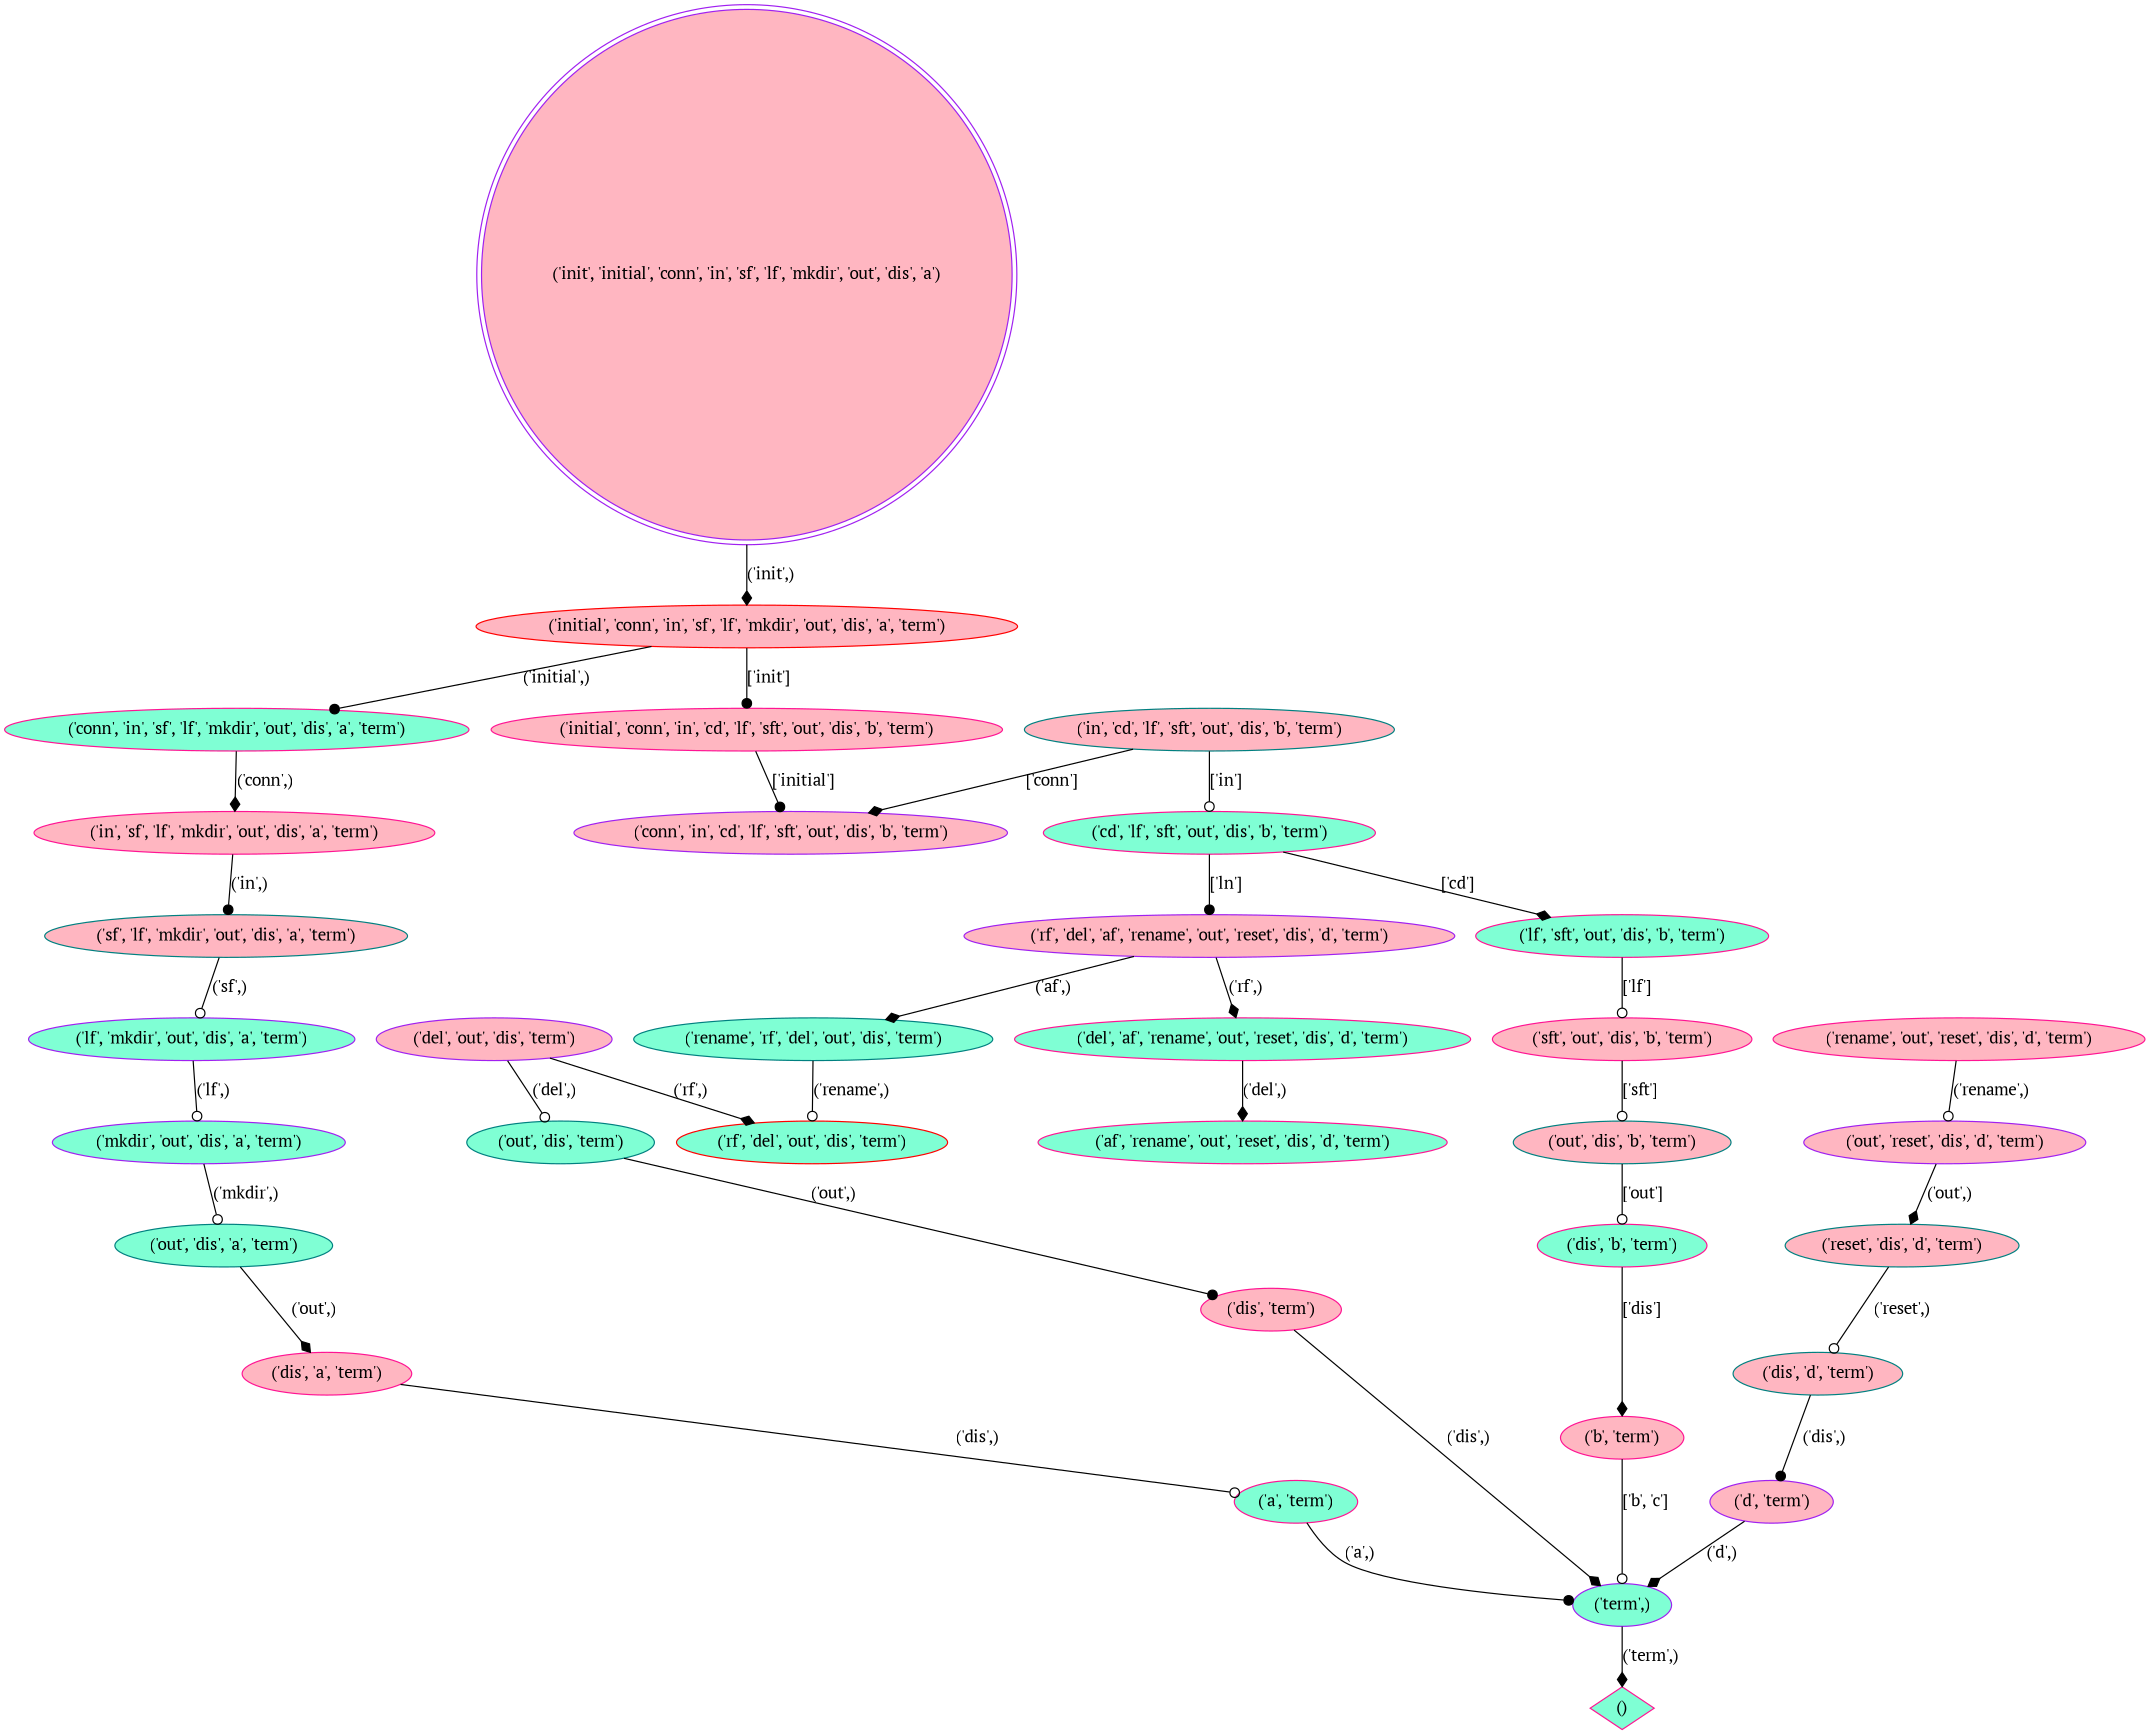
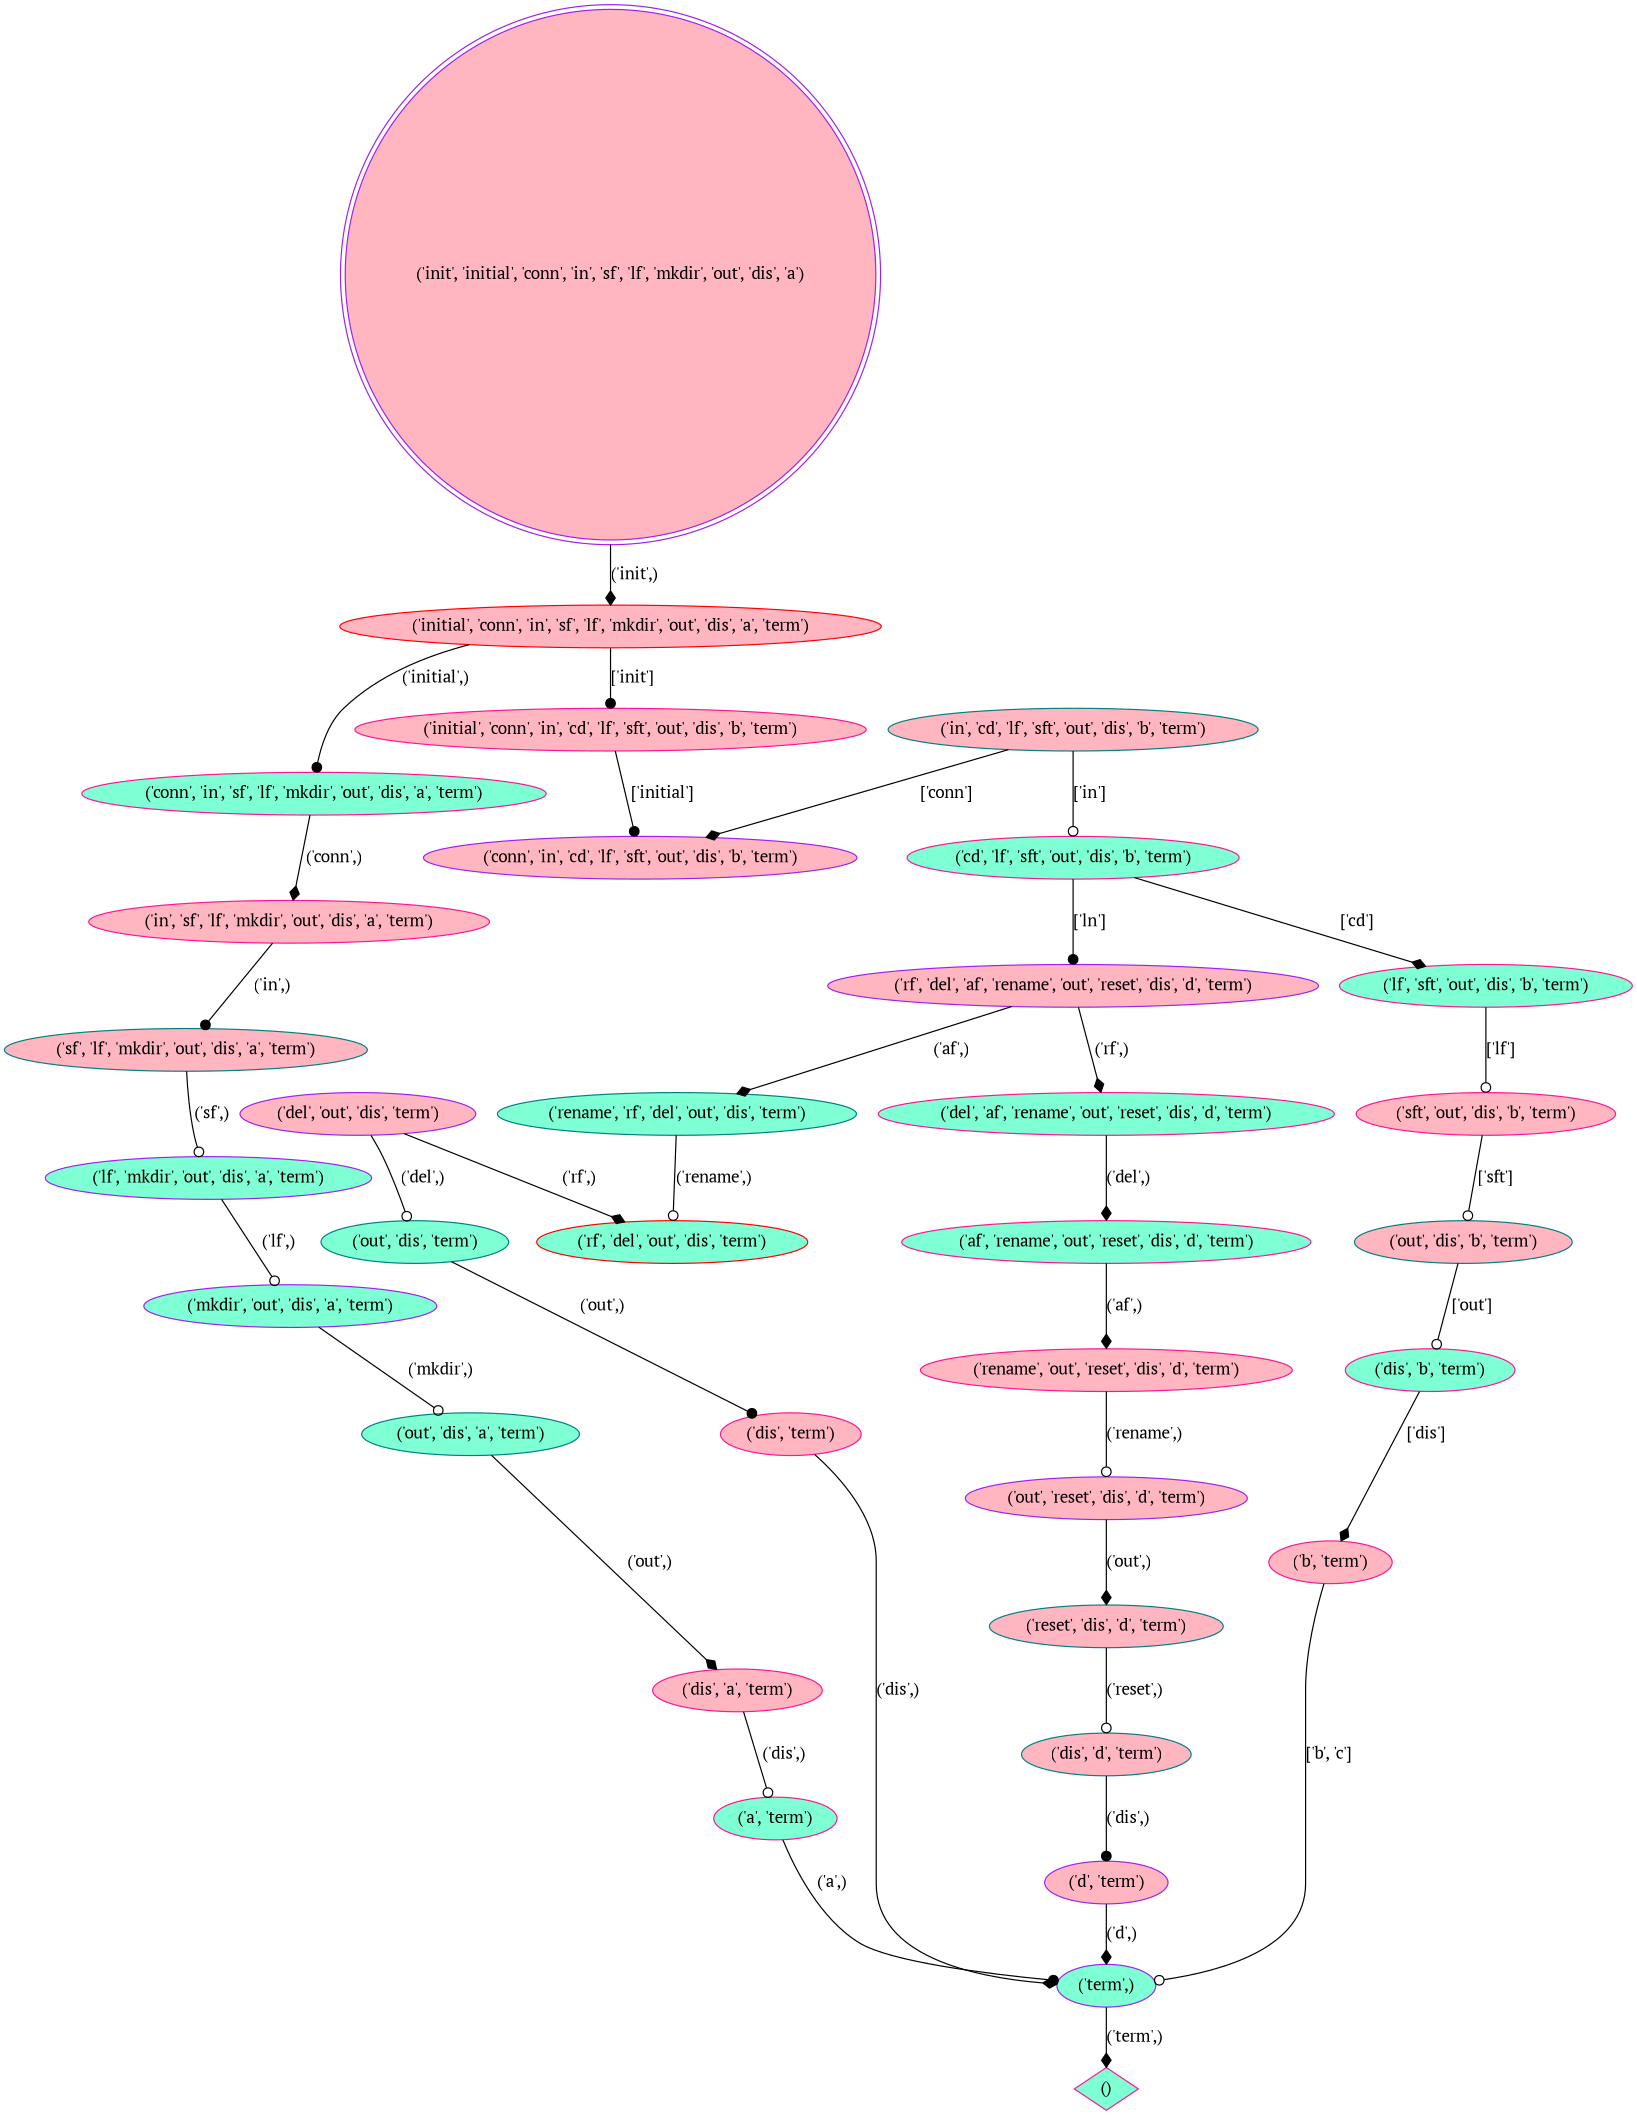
  strict digraph {
    fontname="PT Serif"
    node [color=deeppink fillcolor=lightpink fontname="PT Serif" style=filled]
    edge [arrowhead=diamond fontname="PT Serif" weight=1]
    n1 [color=purple label="('init', 'initial', 'conn', 'in', 'sf', 'lf', 'mkdir', 'out', 'dis', 'a')" shape=doublecircle]
    n2 [color=red label="('initial', 'conn', 'in', 'sf', 'lf', 'mkdir', 'out', 'dis', 'a', 'term')"]
    n3 [fillcolor=aquamarine label="('conn', 'in', 'sf', 'lf', 'mkdir', 'out', 'dis', 'a', 'term')"]
    n4 [label="('initial', 'conn', 'in', 'cd', 'lf', 'sft', 'out', 'dis', 'b', 'term')"]
    n5 [label="('in', 'sf', 'lf', 'mkdir', 'out', 'dis', 'a', 'term')"]
    n6 [color=purple label="('conn', 'in', 'cd', 'lf', 'sft', 'out', 'dis', 'b', 'term')"]
    n7 [color=teal label="('sf', 'lf', 'mkdir', 'out', 'dis', 'a', 'term')"]
    n8 [color=purple fillcolor=aquamarine label="('lf', 'mkdir', 'out', 'dis', 'a', 'term')"]
    n9 [color=purple fillcolor=aquamarine label="('mkdir', 'out', 'dis', 'a', 'term')"]
    n10 [color=teal fillcolor=aquamarine label="('out', 'dis', 'a', 'term')"]
    n11 [label="('dis', 'a', 'term')"]
    n12 [fillcolor=aquamarine label="('a', 'term')"]
    n13 [color=purple fillcolor=aquamarine label="('term',)"]
    n14 [fillcolor=aquamarine label="()" shape=diamond]
    n15 [color=teal label="('in', 'cd', 'lf', 'sft', 'out', 'dis', 'b', 'term')"]
    n16 [fillcolor=aquamarine label="('cd', 'lf', 'sft', 'out', 'dis', 'b', 'term')"]
    n17 [fillcolor=aquamarine label="('lf', 'sft', 'out', 'dis', 'b', 'term')"]
    n18 [color=purple label="('rf', 'del', 'af', 'rename', 'out', 'reset', 'dis', 'd', 'term')"]
    n19 [label="('sft', 'out', 'dis', 'b', 'term')"]
    n20 [fillcolor=aquamarine label="('del', 'af', 'rename', 'out', 'reset', 'dis', 'd', 'term')"]
    n21 [color=teal fillcolor=aquamarine label="('rename', 'rf', 'del', 'out', 'dis', 'term')"]
    n22 [color=teal label="('out', 'dis', 'b', 'term')"]
    n23 [fillcolor=aquamarine label="('dis', 'b', 'term')"]
    n24 [label="('b', 'term')"]
    n25 [fillcolor=aquamarine label="('af', 'rename', 'out', 'reset', 'dis', 'd', 'term')"]
    n26 [color=red fillcolor=aquamarine label="('rf', 'del', 'out', 'dis', 'term')"]
    n27 [label="('rename', 'out', 'reset', 'dis', 'd', 'term')"]
    n28 [color=purple label="('out', 'reset', 'dis', 'd', 'term')"]
    n29 [color=teal label="('reset', 'dis', 'd', 'term')"]
    n30 [color=teal label="('dis', 'd', 'term')"]
    n31 [color=purple label="('d', 'term')"]
    n32 [color=purple label="('del', 'out', 'dis', 'term')"]
    n33 [color=teal fillcolor=aquamarine label="('out', 'dis', 'term')"]
    n34 [label="('dis', 'term')"]
    n1 -> n2 [label="('init',)"]
    n2 -> n3 [arrowhead=dot label="('initial',)"]
    n2 -> n4 [arrowhead=dot label="['init']" weight=4]
    n3 -> n5 [label="('conn',)"]
    n4 -> n6 [arrowhead=dot label="['initial']" weight=4]
    n5 -> n7 [arrowhead=dot label="('in',)"]
    n7 -> n8 [arrowhead=odot label="('sf',)"]
    n8 -> n9 [arrowhead=odot label="('lf',)"]
    n9 -> n10 [arrowhead=odot label="('mkdir',)"]
    n10 -> n11 [label="('out',)"]
    n11 -> n12 [arrowhead=odot label="('dis',)"]
    n12 -> n13 [arrowhead=dot label="('a',)"]
    n13 -> n14 [label="('term',)" weight=5]
    n15 -> n6 [label="['conn']" weight=4]
    n15 -> n16 [arrowhead=odot label="['in']" weight=4]
    n16 -> n17 [label="['cd']" weight=2]
    n16 -> n18 [arrowhead=dot label="['ln']" weight=2]
    n17 -> n19 [arrowhead=odot label="['lf']" weight=2]
    n18 -> n20 [label="('rf',)"]
    n18 -> n21 [label="('af',)"]
    n19 -> n22 [arrowhead=odot label="['sft']" weight=2]
    n20 -> n25 [label="('del',)"]
    n21 -> n26 [arrowhead=odot label="('rename',)"]
    n22 -> n23 [arrowhead=odot label="['out']" weight=2]
    n23 -> n24 [label="['dis']" weight=2]
    n24 -> n13 [arrowhead=odot label="['b', 'c']" weight=2]
+   n25 -> n27 [label="('af',)"]
    n27 -> n28 [arrowhead=odot label="('rename',)"]
    n28 -> n29 [label="('out',)"]
    n29 -> n30 [arrowhead=odot label="('reset',)"]
    n30 -> n31 [arrowhead=dot label="('dis',)"]
    n31 -> n13 [label="('d',)"]
    n32 -> n26 [label="('rf',)"]
    n32 -> n33 [arrowhead=odot label="('del',)"]
    n33 -> n34 [arrowhead=dot label="('out',)"]
    n34 -> n13 [label="('dis',)"]
  }
